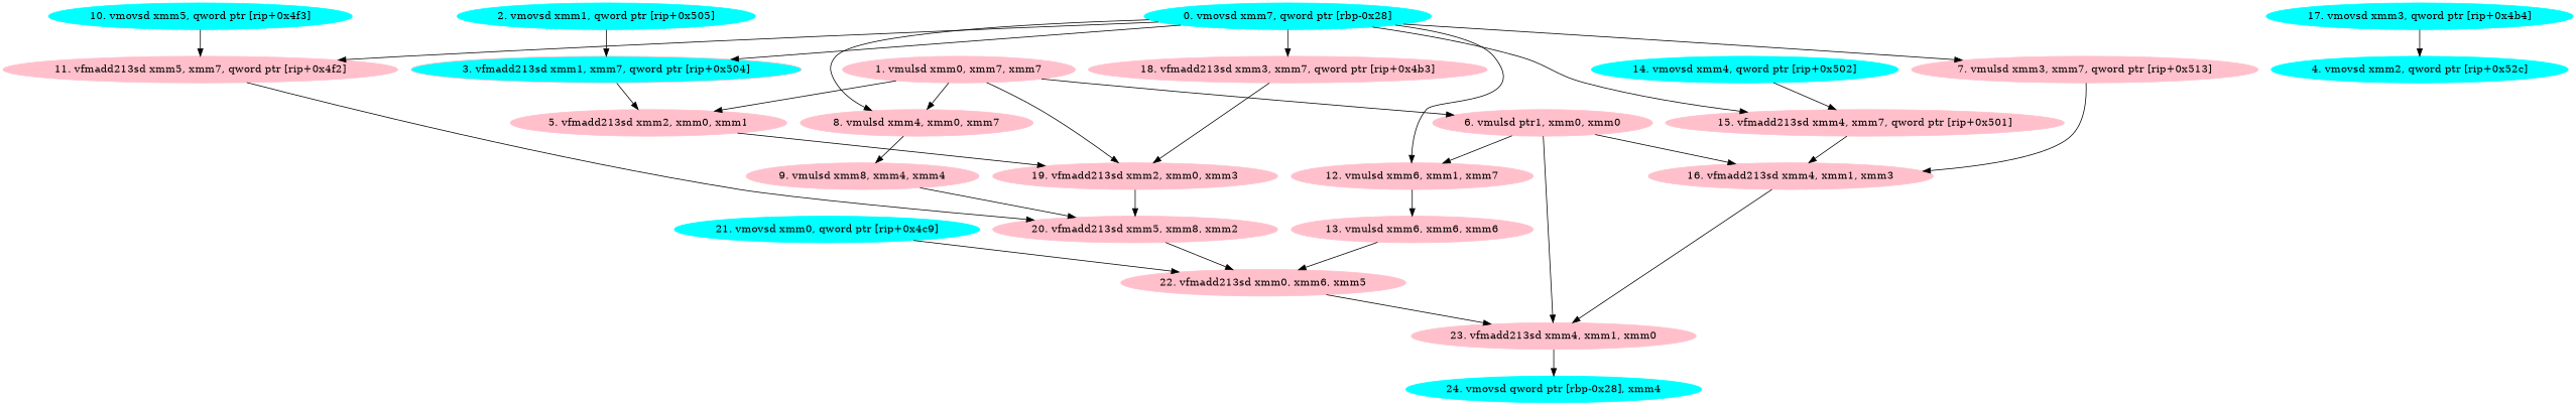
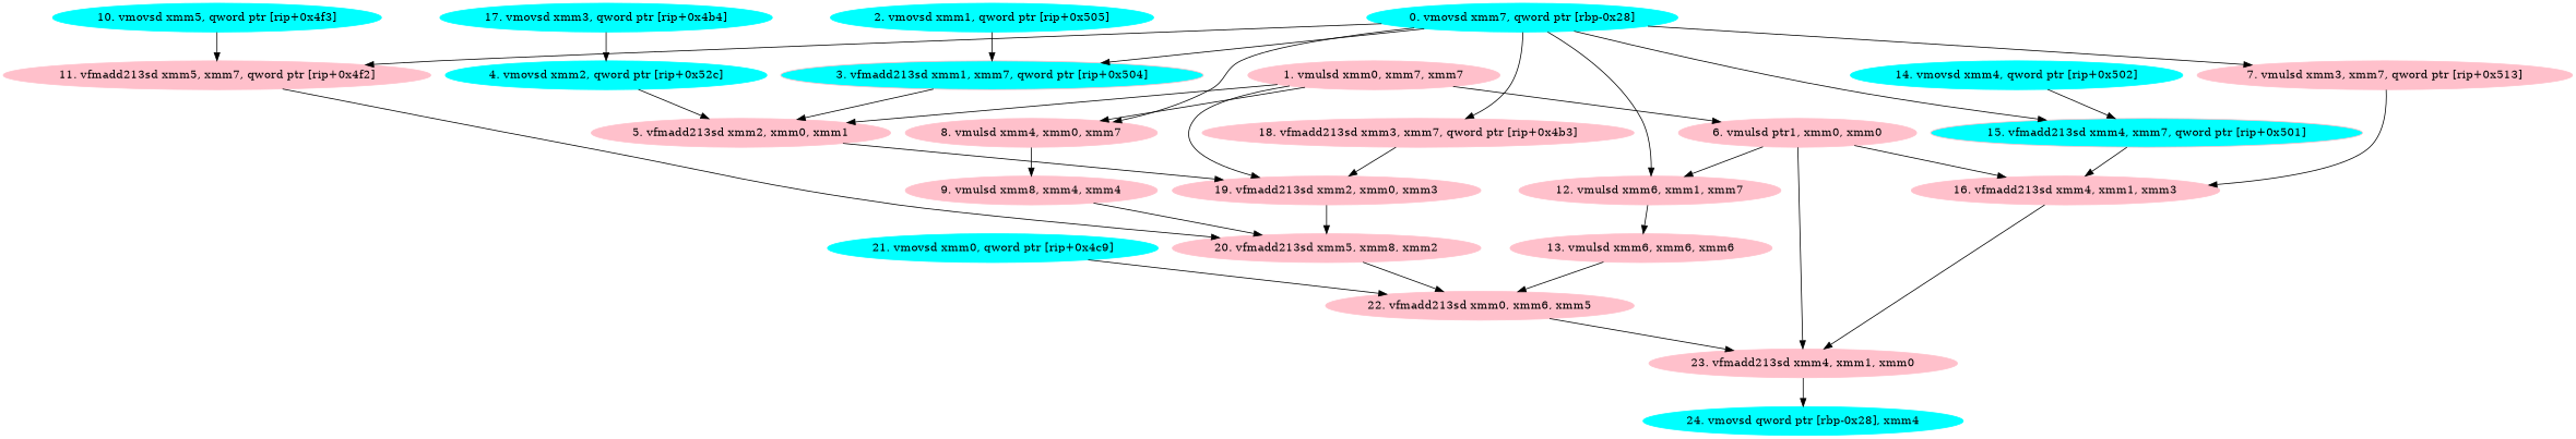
  digraph {
    node [color=pink style=filled]
    n1 [color=cyan label="0. vmovsd xmm7, qword ptr [rbp-0x28]"]
    n2 [fillcolor=cyan label="3. vfmadd213sd xmm1, xmm7, qword ptr [rip+0x504]"]
    n3 [label="7. vmulsd xmm3, xmm7, qword ptr [rip+0x513]"]
    n4 [label="8. vmulsd xmm4, xmm0, xmm7"]
    n5 [label="11. vfmadd213sd xmm5, xmm7, qword ptr [rip+0x4f2]"]
    n6 [label="12. vmulsd xmm6, xmm1, xmm7"]
-   n7 [label="15. vfmadd213sd xmm4, xmm7, qword ptr [rip+0x501]"]
+   n7 [label="15. vfmadd213sd xmm4, xmm7, qword ptr [rip+0x501]" fillcolor=cyan]
    n8 [label="18. vfmadd213sd xmm3, xmm7, qword ptr [rip+0x4b3]"]
    n9 [label="1. vmulsd xmm0, xmm7, xmm7"]
    n10 [label="5. vfmadd213sd xmm2, xmm0, xmm1"]
    n11 [label="6. vmulsd ptr1, xmm0, xmm0"]
    n12 [label="19. vfmadd213sd xmm2, xmm0, xmm3"]
    n13 [label="16. vfmadd213sd xmm4, xmm1, xmm3"]
    n14 [label="9. vmulsd xmm8, xmm4, xmm4"]
    n15 [label="20. vfmadd213sd xmm5, xmm8, xmm2"]
    n16 [label="13. vmulsd xmm6, xmm6, xmm6"]
    n17 [label="23. vfmadd213sd xmm4, xmm1, xmm0"]
    n18 [color=cyan label="2. vmovsd xmm1, qword ptr [rip+0x505]"]
    n19 [color=cyan label="4. vmovsd xmm2, qword ptr [rip+0x52c]"]
    n20 [color=cyan label="24. vmovsd qword ptr [rbp-0x28], xmm4"]
    n21 [label="22. vfmadd213sd xmm0, xmm6, xmm5"]
    n22 [color=cyan label="10. vmovsd xmm5, qword ptr [rip+0x4f3]"]
    n23 [color=cyan label="14. vmovsd xmm4, qword ptr [rip+0x502]"]
    n24 [color=cyan label="17. vmovsd xmm3, qword ptr [rip+0x4b4]"]
    n25 [color=cyan label="21. vmovsd xmm0, qword ptr [rip+0x4c9]"]
    n1 -> n2
    n1 -> n3
    n1 -> n4
    n1 -> n5
    n1 -> n6
    n1 -> n7
    n1 -> n8
    n2 -> n10
    n3 -> n13
    n4 -> n14
    n5 -> n15
    n6 -> n16
    n7 -> n13
    n8 -> n12
    n9 -> n4
    n9 -> n10
    n9 -> n11
    n9 -> n12
    n10 -> n12
    n11 -> n6
    n11 -> n13
    n11 -> n17
    n12 -> n15
    n13 -> n17
    n14 -> n15
    n15 -> n21
    n16 -> n21
    n17 -> n20
    n18 -> n2
+   n19 -> n10
    n21 -> n17
    n22 -> n5
    n23 -> n7
    n24 -> n19
    n25 -> n21
  }
